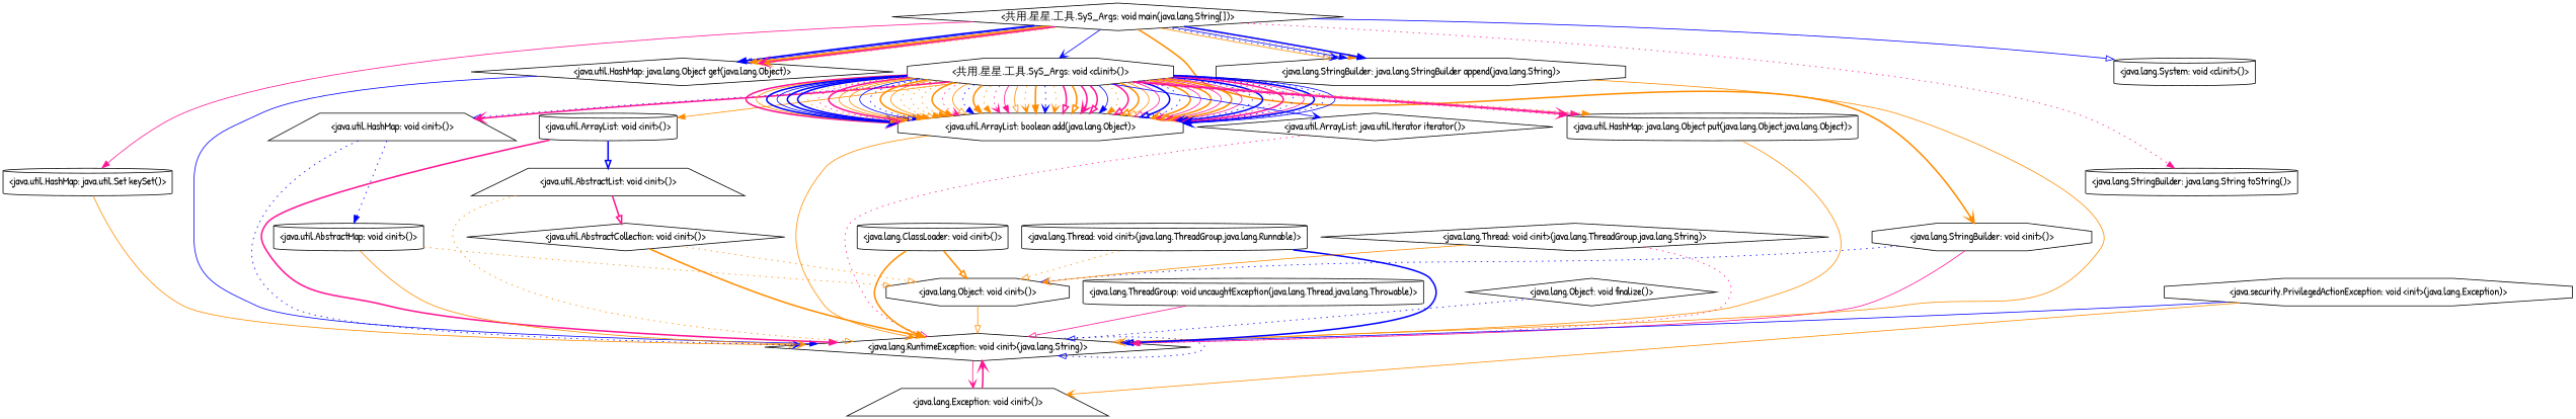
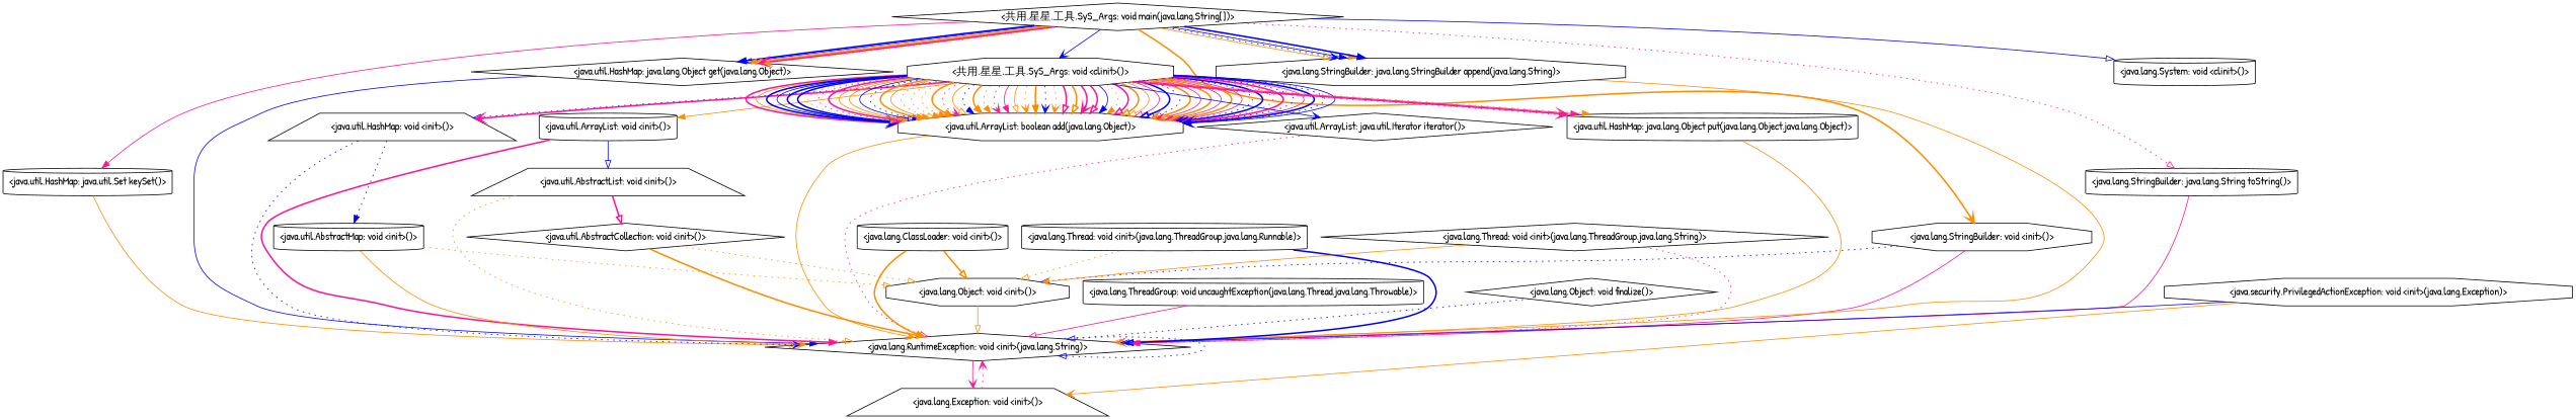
  digraph {
    fontname="Patrick Hand"
    node [fontname="Patrick Hand" shape=cylinder]
    edge [arrowhead=onormal color=darkorange fontname="Patrick Hand" style=solid]
    "<共用.星星.工具.SyS_Args: void main(java.lang.String[])>" [shape=diamond]
    "<共用.星星.工具.SyS_Args: void <clinit>()>" [shape=octagon]
    "<java.lang.StringBuilder: void <init>()>" [shape=octagon]
    "<java.lang.System: void <clinit>()>"
    "<java.lang.StringBuilder: java.lang.StringBuilder append(java.lang.String)>" [shape=octagon]
    "<java.lang.StringBuilder: java.lang.String toString()>"
    "<java.util.HashMap: java.util.Set keySet()>"
    "<java.util.HashMap: java.lang.Object get(java.lang.Object)>" [shape=diamond]
    "<java.util.HashMap: void <init>()>" [shape=trapezium]
    "<java.util.ArrayList: void <init>()>"
    "<java.util.ArrayList: boolean add(java.lang.Object)>" [shape=octagon]
    "<java.util.ArrayList: java.util.Iterator iterator()>" [shape=diamond]
    "<java.util.HashMap: java.lang.Object put(java.lang.Object,java.lang.Object)>"
    "<java.lang.RuntimeException: void <init>(java.lang.String)>" [shape=diamond]
    "<java.lang.Object: void <init>()>" [shape=octagon]
    "<java.util.AbstractMap: void <init>()>"
    "<java.util.AbstractList: void <init>()>" [shape=trapezium]
    "<java.lang.Exception: void <init>()>" [shape=trapezium]
    "<java.util.AbstractCollection: void <init>()>" [shape=diamond]
    "<java.lang.ThreadGroup: void uncaughtException(java.lang.Thread,java.lang.Throwable)>"
    "<java.lang.ClassLoader: void <init>()>"
    "<java.lang.Object: void finalize()>" [shape=diamond]
    "<java.security.PrivilegedActionException: void <init>(java.lang.Exception)>" [shape=octagon]
    "<java.lang.Thread: void <init>(java.lang.ThreadGroup,java.lang.Runnable)>"
    "<java.lang.Thread: void <init>(java.lang.ThreadGroup,java.lang.String)>" [shape=diamond]
    "<共用.星星.工具.SyS_Args: void main(java.lang.String[])>" -> "<共用.星星.工具.SyS_Args: void <clinit>()>" [arrowhead=vee color=blue]
    "<共用.星星.工具.SyS_Args: void main(java.lang.String[])>" -> "<java.lang.StringBuilder: void <init>()>" [arrowhead=vee style=bold]
    "<共用.星星.工具.SyS_Args: void main(java.lang.String[])>" -> "<java.lang.System: void <clinit>()>" [color=blue]
    "<共用.星星.工具.SyS_Args: void main(java.lang.String[])>" -> "<java.lang.StringBuilder: java.lang.StringBuilder append(java.lang.String)>"
    "<共用.星星.工具.SyS_Args: void main(java.lang.String[])>" -> "<java.lang.StringBuilder: java.lang.StringBuilder append(java.lang.String)>" [arrowhead=vee color=blue style=dotted]
    "<共用.星星.工具.SyS_Args: void main(java.lang.String[])>" -> "<java.lang.StringBuilder: java.lang.StringBuilder append(java.lang.String)>" [arrowhead=normal color=blue]
    "<共用.星星.工具.SyS_Args: void main(java.lang.String[])>" -> "<java.lang.StringBuilder: java.lang.StringBuilder append(java.lang.String)>" [arrowhead=normal style=dotted]
    "<共用.星星.工具.SyS_Args: void main(java.lang.String[])>" -> "<java.lang.StringBuilder: java.lang.StringBuilder append(java.lang.String)>" [arrowhead=normal color=blue style=bold]
-   "<共用.星星.工具.SyS_Args: void main(java.lang.String[])>" -> "<java.lang.StringBuilder: java.lang.String toString()>" [arrowhead=normal color=deeppink style=dotted]
+   "<共用.星星.工具.SyS_Args: void main(java.lang.String[])>" -> "<java.lang.StringBuilder: java.lang.String toString()>" [color=deeppink style=dotted]
    "<共用.星星.工具.SyS_Args: void main(java.lang.String[])>" -> "<java.util.HashMap: java.util.Set keySet()>" [arrowhead=normal color=deeppink]
    "<共用.星星.工具.SyS_Args: void main(java.lang.String[])>" -> "<java.util.HashMap: java.lang.Object get(java.lang.Object)>" [arrowhead=normal color=blue style=bold]
    "<共用.星星.工具.SyS_Args: void main(java.lang.String[])>" -> "<java.util.HashMap: java.lang.Object get(java.lang.Object)>" [color=blue]
    "<共用.星星.工具.SyS_Args: void main(java.lang.String[])>" -> "<java.util.HashMap: java.lang.Object get(java.lang.Object)>" [arrowhead=normal]
    "<共用.星星.工具.SyS_Args: void main(java.lang.String[])>" -> "<java.util.HashMap: java.lang.Object get(java.lang.Object)>" [style=bold]
    "<共用.星星.工具.SyS_Args: void main(java.lang.String[])>" -> "<java.util.HashMap: java.lang.Object get(java.lang.Object)>" [arrowhead=vee color=deeppink style=bold]
    "<共用.星星.工具.SyS_Args: void main(java.lang.String[])>" -> "<java.util.HashMap: java.lang.Object get(java.lang.Object)>" [arrowhead=vee style=dotted]
    "<共用.星星.工具.SyS_Args: void <clinit>()>" -> "<java.util.HashMap: void <init>()>" [color=blue style=dotted]
    "<共用.星星.工具.SyS_Args: void <clinit>()>" -> "<java.util.HashMap: void <init>()>" [arrowhead=vee color=deeppink style=bold]
    "<共用.星星.工具.SyS_Args: void <clinit>()>" -> "<java.util.ArrayList: void <init>()>" [arrowhead=normal]
    "<共用.星星.工具.SyS_Args: void <clinit>()>" -> "<java.util.ArrayList: boolean add(java.lang.Object)>" [arrowhead=vee color=deeppink style=bold]
    "<共用.星星.工具.SyS_Args: void <clinit>()>" -> "<java.util.ArrayList: boolean add(java.lang.Object)>"
    "<共用.星星.工具.SyS_Args: void <clinit>()>" -> "<java.util.ArrayList: boolean add(java.lang.Object)>" [arrowhead=vee color=blue style=bold]
    "<共用.星星.工具.SyS_Args: void <clinit>()>" -> "<java.util.ArrayList: boolean add(java.lang.Object)>" [arrowhead=vee color=blue]
    "<共用.星星.工具.SyS_Args: void <clinit>()>" -> "<java.util.ArrayList: boolean add(java.lang.Object)>" [color=blue style=bold]
    "<共用.星星.工具.SyS_Args: void <clinit>()>" -> "<java.util.ArrayList: boolean add(java.lang.Object)>" [arrowhead=vee color=blue style=bold]
    "<共用.星星.工具.SyS_Args: void <clinit>()>" -> "<java.util.ArrayList: boolean add(java.lang.Object)>" [arrowhead=normal style=dotted]
    "<共用.星星.工具.SyS_Args: void <clinit>()>" -> "<java.util.ArrayList: boolean add(java.lang.Object)>" [color=deeppink style=dotted]
    "<共用.星星.工具.SyS_Args: void <clinit>()>" -> "<java.util.ArrayList: boolean add(java.lang.Object)>" [color=deeppink style=bold]
    "<共用.星星.工具.SyS_Args: void <clinit>()>" -> "<java.util.ArrayList: boolean add(java.lang.Object)>" [arrowhead=vee]
    "<共用.星星.工具.SyS_Args: void <clinit>()>" -> "<java.util.ArrayList: boolean add(java.lang.Object)>" [arrowhead=normal]
    "<共用.星星.工具.SyS_Args: void <clinit>()>" -> "<java.util.ArrayList: boolean add(java.lang.Object)>" [color=blue]
    "<共用.星星.工具.SyS_Args: void <clinit>()>" -> "<java.util.ArrayList: boolean add(java.lang.Object)>" [arrowhead=normal color=blue style=dotted]
    "<共用.星星.工具.SyS_Args: void <clinit>()>" -> "<java.util.ArrayList: boolean add(java.lang.Object)>" [arrowhead=normal style=bold]
    "<共用.星星.工具.SyS_Args: void <clinit>()>" -> "<java.util.ArrayList: boolean add(java.lang.Object)>" [arrowhead=normal]
    "<共用.星星.工具.SyS_Args: void <clinit>()>" -> "<java.util.ArrayList: boolean add(java.lang.Object)>" [style=dotted]
    "<共用.星星.工具.SyS_Args: void <clinit>()>" -> "<java.util.ArrayList: boolean add(java.lang.Object)>" [arrowhead=normal style=dotted]
    "<共用.星星.工具.SyS_Args: void <clinit>()>" -> "<java.util.ArrayList: boolean add(java.lang.Object)>" [arrowhead=normal style=dotted]
    "<共用.星星.工具.SyS_Args: void <clinit>()>" -> "<java.util.ArrayList: boolean add(java.lang.Object)>" [arrowhead=normal style=bold]
    "<共用.星星.工具.SyS_Args: void <clinit>()>" -> "<java.util.ArrayList: boolean add(java.lang.Object)>" [arrowhead=vee color=deeppink style=dotted]
    "<共用.星星.工具.SyS_Args: void <clinit>()>" -> "<java.util.ArrayList: boolean add(java.lang.Object)>"
    "<共用.星星.工具.SyS_Args: void <clinit>()>" -> "<java.util.ArrayList: boolean add(java.lang.Object)>" [arrowhead=normal color=blue style=dotted]
    "<共用.星星.工具.SyS_Args: void <clinit>()>" -> "<java.util.ArrayList: boolean add(java.lang.Object)>" [arrowhead=normal style=bold]
    "<共用.星星.工具.SyS_Args: void <clinit>()>" -> "<java.util.ArrayList: boolean add(java.lang.Object)>" [arrowhead=normal style=dotted]
    "<共用.星星.工具.SyS_Args: void <clinit>()>" -> "<java.util.ArrayList: boolean add(java.lang.Object)>" [arrowhead=vee color=deeppink style=dotted]
    "<共用.星星.工具.SyS_Args: void <clinit>()>" -> "<java.util.ArrayList: boolean add(java.lang.Object)>" [arrowhead=normal color=deeppink]
    "<共用.星星.工具.SyS_Args: void <clinit>()>" -> "<java.util.ArrayList: boolean add(java.lang.Object)>"
    "<共用.星星.工具.SyS_Args: void <clinit>()>" -> "<java.util.ArrayList: boolean add(java.lang.Object)>" [arrowhead=vee style=dotted]
    "<共用.星星.工具.SyS_Args: void <clinit>()>" -> "<java.util.ArrayList: boolean add(java.lang.Object)>" [arrowhead=normal style=bold]
    "<共用.星星.工具.SyS_Args: void <clinit>()>" -> "<java.util.ArrayList: boolean add(java.lang.Object)>" [arrowhead=vee color=blue style=dotted]
    "<共用.星星.工具.SyS_Args: void <clinit>()>" -> "<java.util.ArrayList: boolean add(java.lang.Object)>" [arrowhead=vee style=dotted]
    "<共用.星星.工具.SyS_Args: void <clinit>()>" -> "<java.util.ArrayList: boolean add(java.lang.Object)>" [color=deeppink style=bold]
    "<共用.星星.工具.SyS_Args: void <clinit>()>" -> "<java.util.ArrayList: boolean add(java.lang.Object)>" [style=bold]
    "<共用.星星.工具.SyS_Args: void <clinit>()>" -> "<java.util.ArrayList: boolean add(java.lang.Object)>" [arrowhead=vee color=deeppink style=bold]
    "<共用.星星.工具.SyS_Args: void <clinit>()>" -> "<java.util.ArrayList: boolean add(java.lang.Object)>" [color=deeppink style=bold]
    "<共用.星星.工具.SyS_Args: void <clinit>()>" -> "<java.util.ArrayList: boolean add(java.lang.Object)>" [arrowhead=normal color=blue]
    "<共用.星星.工具.SyS_Args: void <clinit>()>" -> "<java.util.ArrayList: boolean add(java.lang.Object)>" [arrowhead=normal style=dotted]
    "<共用.星星.工具.SyS_Args: void <clinit>()>" -> "<java.util.ArrayList: boolean add(java.lang.Object)>" [color=deeppink style=bold]
    "<共用.星星.工具.SyS_Args: void <clinit>()>" -> "<java.util.ArrayList: boolean add(java.lang.Object)>" [style=bold]
    "<共用.星星.工具.SyS_Args: void <clinit>()>" -> "<java.util.ArrayList: boolean add(java.lang.Object)>"
    "<共用.星星.工具.SyS_Args: void <clinit>()>" -> "<java.util.ArrayList: boolean add(java.lang.Object)>" [color=deeppink]
    "<共用.星星.工具.SyS_Args: void <clinit>()>" -> "<java.util.ArrayList: boolean add(java.lang.Object)>" [color=blue style=bold]
    "<共用.星星.工具.SyS_Args: void <clinit>()>" -> "<java.util.ArrayList: boolean add(java.lang.Object)>" [color=blue style=dotted]
    "<共用.星星.工具.SyS_Args: void <clinit>()>" -> "<java.util.ArrayList: boolean add(java.lang.Object)>" [arrowhead=vee style=bold]
    "<共用.星星.工具.SyS_Args: void <clinit>()>" -> "<java.util.ArrayList: boolean add(java.lang.Object)>" [arrowhead=vee color=deeppink]
    "<共用.星星.工具.SyS_Args: void <clinit>()>" -> "<java.util.ArrayList: boolean add(java.lang.Object)>" [style=bold]
    "<共用.星星.工具.SyS_Args: void <clinit>()>" -> "<java.util.ArrayList: boolean add(java.lang.Object)>" [arrowhead=normal color=deeppink]
    "<共用.星星.工具.SyS_Args: void <clinit>()>" -> "<java.util.ArrayList: boolean add(java.lang.Object)>" [arrowhead=normal style=bold]
    "<共用.星星.工具.SyS_Args: void <clinit>()>" -> "<java.util.ArrayList: boolean add(java.lang.Object)>" [arrowhead=normal color=deeppink]
    "<共用.星星.工具.SyS_Args: void <clinit>()>" -> "<java.util.ArrayList: boolean add(java.lang.Object)>" [arrowhead=vee color=blue style=dotted]
    "<共用.星星.工具.SyS_Args: void <clinit>()>" -> "<java.util.ArrayList: boolean add(java.lang.Object)>" [arrowhead=normal color=blue style=bold]
    "<共用.星星.工具.SyS_Args: void <clinit>()>" -> "<java.util.ArrayList: boolean add(java.lang.Object)>" [color=deeppink style=dotted]
    "<共用.星星.工具.SyS_Args: void <clinit>()>" -> "<java.util.ArrayList: boolean add(java.lang.Object)>" [arrowhead=normal color=deeppink style=bold]
    "<共用.星星.工具.SyS_Args: void <clinit>()>" -> "<java.util.ArrayList: boolean add(java.lang.Object)>" [color=blue style=dotted]
    "<共用.星星.工具.SyS_Args: void <clinit>()>" -> "<java.util.ArrayList: boolean add(java.lang.Object)>" [arrowhead=vee color=deeppink]
    "<共用.星星.工具.SyS_Args: void <clinit>()>" -> "<java.util.ArrayList: boolean add(java.lang.Object)>" [arrowhead=vee color=blue style=bold]
    "<共用.星星.工具.SyS_Args: void <clinit>()>" -> "<java.util.ArrayList: boolean add(java.lang.Object)>" [arrowhead=vee color=blue style=dotted]
    "<共用.星星.工具.SyS_Args: void <clinit>()>" -> "<java.util.ArrayList: boolean add(java.lang.Object)>" [arrowhead=vee color=blue]
    "<共用.星星.工具.SyS_Args: void <clinit>()>" -> "<java.util.ArrayList: java.util.Iterator iterator()>" [arrowhead=vee color=blue]
    "<共用.星星.工具.SyS_Args: void <clinit>()>" -> "<java.util.HashMap: java.lang.Object put(java.lang.Object,java.lang.Object)>" [arrowhead=normal color=deeppink style=dotted]
    "<共用.星星.工具.SyS_Args: void <clinit>()>" -> "<java.util.HashMap: java.lang.Object put(java.lang.Object,java.lang.Object)>" [arrowhead=vee color=deeppink style=bold]
    "<共用.星星.工具.SyS_Args: void <clinit>()>" -> "<java.util.HashMap: java.lang.Object put(java.lang.Object,java.lang.Object)>" [arrowhead=normal color=deeppink]
    "<共用.星星.工具.SyS_Args: void <clinit>()>" -> "<java.util.HashMap: java.lang.Object put(java.lang.Object,java.lang.Object)>" [arrowhead=normal style=dotted]
    "<java.lang.StringBuilder: void <init>()>" -> "<java.lang.RuntimeException: void <init>(java.lang.String)>" [color=deeppink]
    "<java.lang.StringBuilder: void <init>()>" -> "<java.lang.Object: void <init>()>" [color=blue style=dotted]
    "<java.lang.StringBuilder: java.lang.StringBuilder append(java.lang.String)>" -> "<java.lang.RuntimeException: void <init>(java.lang.String)>"
+   "<java.lang.StringBuilder: java.lang.String toString()>" -> "<java.lang.RuntimeException: void <init>(java.lang.String)>" [arrowhead=vee color=deeppink]
    "<java.util.HashMap: java.util.Set keySet()>" -> "<java.lang.RuntimeException: void <init>(java.lang.String)>"
    "<java.util.HashMap: java.lang.Object get(java.lang.Object)>" -> "<java.lang.RuntimeException: void <init>(java.lang.String)>" [arrowhead=normal color=blue]
    "<java.util.HashMap: void <init>()>" -> "<java.lang.RuntimeException: void <init>(java.lang.String)>" [arrowhead=vee color=blue style=dotted]
    "<java.util.HashMap: void <init>()>" -> "<java.util.AbstractMap: void <init>()>" [arrowhead=normal color=blue style=dotted]
    "<java.util.ArrayList: void <init>()>" -> "<java.lang.RuntimeException: void <init>(java.lang.String)>" [arrowhead=normal color=deeppink style=bold]
-   "<java.util.ArrayList: void <init>()>" -> "<java.util.AbstractList: void <init>()>" [color=blue style=bold]
+   "<java.util.ArrayList: void <init>()>" -> "<java.util.AbstractList: void <init>()>" [color=blue]
    "<java.util.ArrayList: boolean add(java.lang.Object)>" -> "<java.lang.RuntimeException: void <init>(java.lang.String)>" [arrowhead=vee]
    "<java.util.ArrayList: java.util.Iterator iterator()>" -> "<java.lang.RuntimeException: void <init>(java.lang.String)>" [color=deeppink style=dotted]
    "<java.util.HashMap: java.lang.Object put(java.lang.Object,java.lang.Object)>" -> "<java.lang.RuntimeException: void <init>(java.lang.String)>" [arrowhead=vee]
    "<java.lang.RuntimeException: void <init>(java.lang.String)>" -> "<java.lang.RuntimeException: void <init>(java.lang.String)>" [color=blue style=dotted]
    "<java.lang.RuntimeException: void <init>(java.lang.String)>" -> "<java.lang.Exception: void <init>()>" [arrowhead=vee color=deeppink]
    "<java.lang.Object: void <init>()>" -> "<java.lang.RuntimeException: void <init>(java.lang.String)>"
    "<java.util.AbstractMap: void <init>()>" -> "<java.lang.RuntimeException: void <init>(java.lang.String)>" [arrowhead=vee]
    "<java.util.AbstractMap: void <init>()>" -> "<java.lang.Object: void <init>()>" [style=dotted]
    "<java.util.AbstractList: void <init>()>" -> "<java.lang.RuntimeException: void <init>(java.lang.String)>" [style=dotted]
    "<java.util.AbstractList: void <init>()>" -> "<java.util.AbstractCollection: void <init>()>" [color=deeppink style=bold]
-   "<java.lang.Exception: void <init>()>" -> "<java.lang.RuntimeException: void <init>(java.lang.String)>" [arrowhead=vee color=deeppink style=bold]
+   "<java.lang.Exception: void <init>()>" -> "<java.lang.RuntimeException: void <init>(java.lang.String)>" [arrowhead=vee color=deeppink style=dotted]
    "<java.util.AbstractCollection: void <init>()>" -> "<java.lang.RuntimeException: void <init>(java.lang.String)>" [arrowhead=normal style=bold]
    "<java.util.AbstractCollection: void <init>()>" -> "<java.lang.Object: void <init>()>" [style=dotted]
    "<java.lang.ThreadGroup: void uncaughtException(java.lang.Thread,java.lang.Throwable)>" -> "<java.lang.RuntimeException: void <init>(java.lang.String)>" [color=deeppink]
    "<java.lang.ClassLoader: void <init>()>" -> "<java.lang.RuntimeException: void <init>(java.lang.String)>" [arrowhead=normal style=bold]
    "<java.lang.ClassLoader: void <init>()>" -> "<java.lang.Object: void <init>()>" [style=bold]
    "<java.lang.Object: void finalize()>" -> "<java.lang.RuntimeException: void <init>(java.lang.String)>" [color=blue style=dotted]
    "<java.security.PrivilegedActionException: void <init>(java.lang.Exception)>" -> "<java.lang.RuntimeException: void <init>(java.lang.String)>" [color=blue]
    "<java.security.PrivilegedActionException: void <init>(java.lang.Exception)>" -> "<java.lang.Exception: void <init>()>" [arrowhead=vee]
    "<java.lang.Thread: void <init>(java.lang.ThreadGroup,java.lang.Runnable)>" -> "<java.lang.RuntimeException: void <init>(java.lang.String)>" [color=blue style=bold]
    "<java.lang.Thread: void <init>(java.lang.ThreadGroup,java.lang.Runnable)>" -> "<java.lang.Object: void <init>()>" [style=dotted]
    "<java.lang.Thread: void <init>(java.lang.ThreadGroup,java.lang.String)>" -> "<java.lang.RuntimeException: void <init>(java.lang.String)>" [arrowhead=normal color=deeppink style=dotted]
    "<java.lang.Thread: void <init>(java.lang.ThreadGroup,java.lang.String)>" -> "<java.lang.Object: void <init>()>" [arrowhead=vee]
  }
